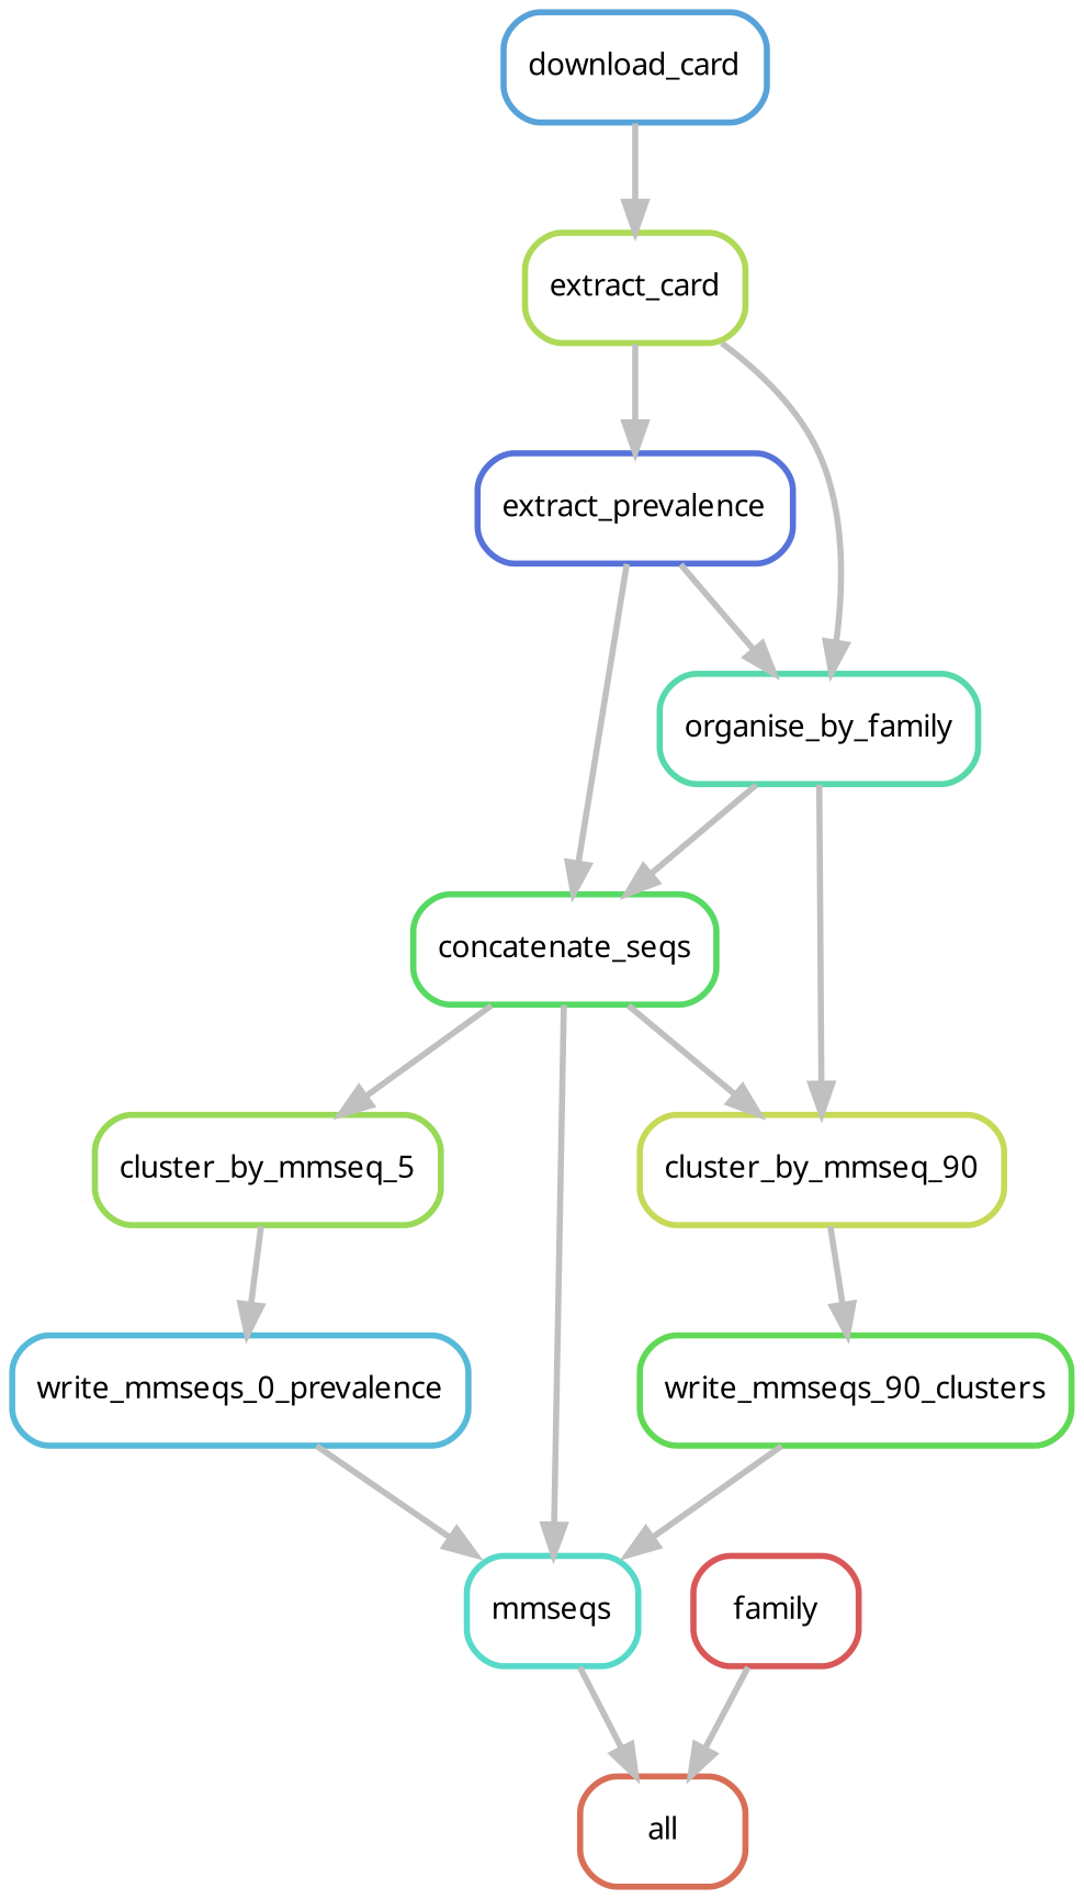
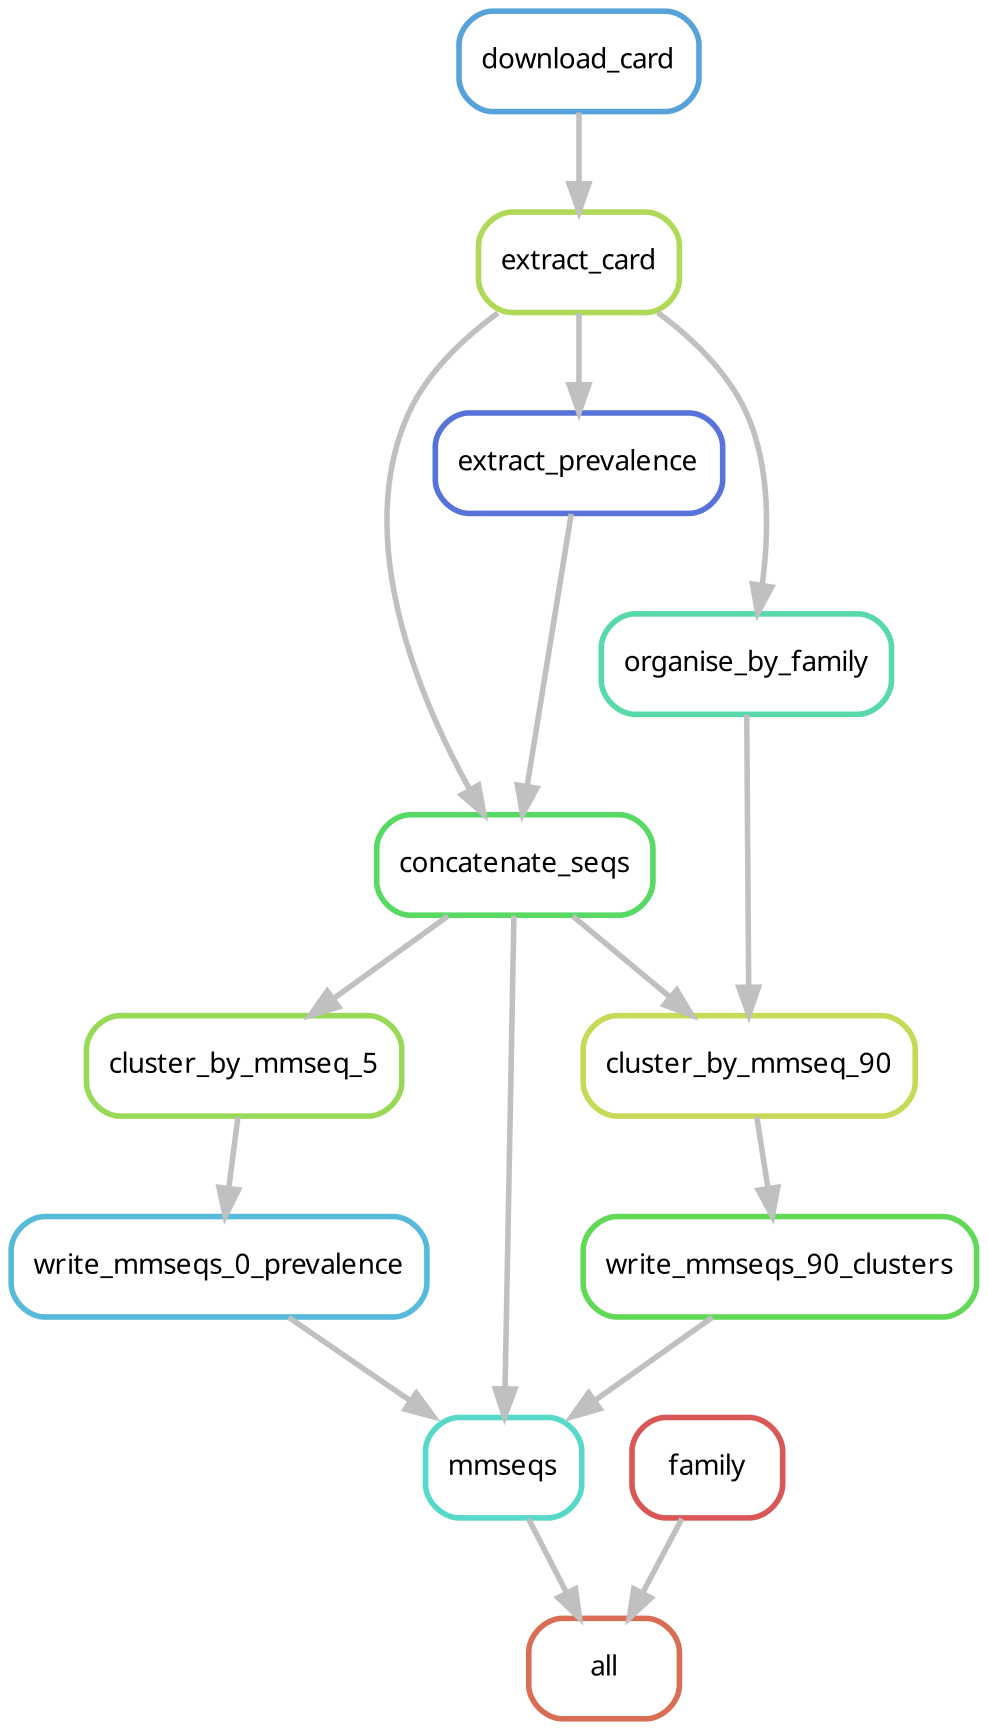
  digraph {
    bgcolor=white
    node [fontname=sans fontsize=10 penwidth=2 shape=box style=rounded]
    edge [color=grey penwidth=2]
    n1 [color="0.03 0.6 0.85" label=all]
    n2 [color="0.35 0.6 0.85" label=concatenate_seqs]
    n3 [color="0.25 0.6 0.85" label=cluster_by_mmseq_5]
    n4 [color="0.19 0.6 0.85" label=cluster_by_mmseq_90]
    n5 [color="0.48 0.6 0.85" label=mmseqs]
    n6 [color="0.54 0.6 0.85" label=write_mmseqs_0_prevalence]
    n7 [color="0.32 0.6 0.85" label=write_mmseqs_90_clusters]
    n8 [color="0.22 0.6 0.85" label=extract_card]
    n9 [color="0.63 0.6 0.85" label=extract_prevalence]
    n10 [color="0.44 0.6 0.85" label=organise_by_family]
    n11 [color="0.57 0.6 0.85" label=download_card]
    n12 [color="0.00 0.6 0.85" label=family]
    n2 -> n3
    n2 -> n4
    n2 -> n5
    n3 -> n6
    n4 -> n7
    n5 -> n1
    n6 -> n5
    n7 -> n5
-   n10 -> n2
+   n8 -> n2
    n8 -> n9
    n8 -> n10
    n9 -> n2
-   n9 -> n10
    n10 -> n4
    n11 -> n8
    n12 -> n1
  }
